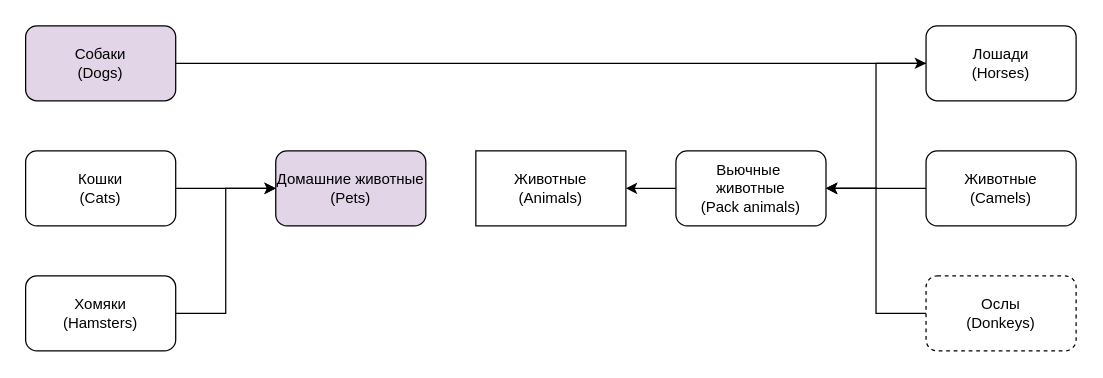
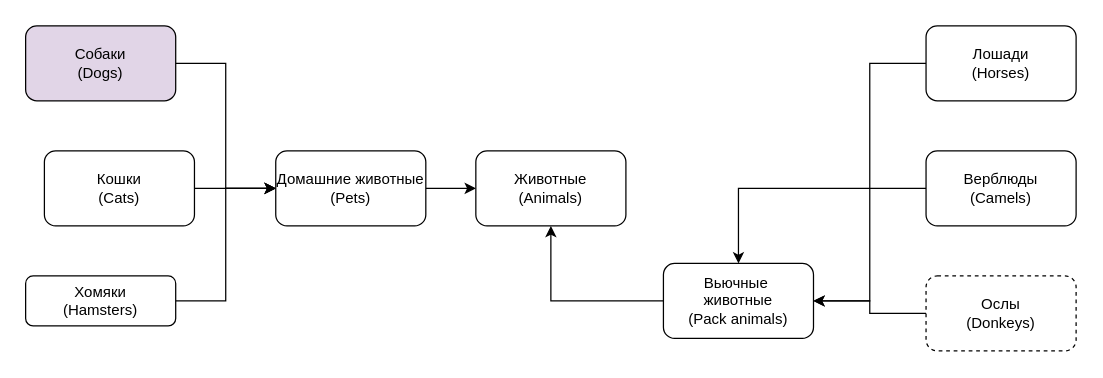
  <mxCell id="0" />
  <mxCell id="1" parent="0" />
- <mxCell id="2" value="" style="edgeStyle=orthogonalEdgeStyle;rounded=0;orthogonalLoop=1;jettySize=auto;html=1;" edge="1" parent="1" source="3" target="16"><mxGeometry relative="1" as="geometry" /></mxCell>
+ <mxCell id="2" value="" style="edgeStyle=orthogonalEdgeStyle;rounded=0;orthogonalLoop=1;jettySize=auto;html=1;entryX=0;entryY=0.5;entryDx=0;entryDy=0;" edge="1" parent="1" source="3" target="9"><mxGeometry relative="1" as="geometry" /></mxCell>
  <mxCell id="3" value="Собаки&lt;br&gt;(Dogs)" style="rounded=1;whiteSpace=wrap;html=1;fillColor=#e1d5e7;" vertex="1" parent="1"><mxGeometry x="20" y="20" width="120" height="60" as="geometry" /></mxCell>
  <mxCell id="4" style="edgeStyle=orthogonalEdgeStyle;rounded=0;orthogonalLoop=1;jettySize=auto;html=1;entryX=0;entryY=0.5;entryDx=0;entryDy=0;" edge="1" parent="1" source="5" target="9"><mxGeometry relative="1" as="geometry"><mxPoint x="190" y="140" as="targetPoint" /></mxGeometry></mxCell>
- <mxCell id="5" value="Кошки&lt;br&gt;(Cats)" style="rounded=1;whiteSpace=wrap;html=1;" vertex="1" parent="1"><mxGeometry x="20" y="120" width="120" height="60" as="geometry" /></mxCell>
+ <mxCell id="5" value="Кошки&lt;br&gt;(Cats)" style="rounded=1;whiteSpace=wrap;html=1;" vertex="1" parent="1"><mxGeometry x="35" y="120" width="120" height="60" as="geometry" /></mxCell>
  <mxCell id="6" style="edgeStyle=orthogonalEdgeStyle;rounded=0;orthogonalLoop=1;jettySize=auto;html=1;entryX=0;entryY=0.5;entryDx=0;entryDy=0;" edge="1" parent="1" source="7" target="9"><mxGeometry relative="1" as="geometry" /></mxCell>
- <mxCell id="7" value="Хомяки&lt;br&gt;(Hamsters)" style="rounded=1;whiteSpace=wrap;html=1;" vertex="1" parent="1"><mxGeometry x="20" y="220" width="120" height="60" as="geometry" /></mxCell>
- <mxCell id="9" value="Домашние животные&lt;br&gt;(Pets)" style="whiteSpace=wrap;html=1;rounded=1;fillColor=#e1d5e7;" vertex="1" parent="1"><mxGeometry x="220" y="120" width="120" height="60" as="geometry" /></mxCell>
- <mxCell id="10" value="Животные&lt;br&gt;(Animals)" style="whiteSpace=wrap;html=1;rounded=0;" vertex="1" parent="1"><mxGeometry x="380" y="120" width="120" height="60" as="geometry" /></mxCell>
+ <mxCell id="7" value="Хомяки&lt;br&gt;(Hamsters)" style="rounded=1;whiteSpace=wrap;html=1;" vertex="1" parent="1"><mxGeometry x="20" y="220" width="120" height="40" as="geometry" /></mxCell>
+ <mxCell id="8" value="" style="edgeStyle=orthogonalEdgeStyle;rounded=0;orthogonalLoop=1;jettySize=auto;html=1;" edge="1" parent="1" source="9" target="10"><mxGeometry relative="1" as="geometry" /></mxCell>
+ <mxCell id="9" value="Домашние животные&lt;br&gt;(Pets)" style="whiteSpace=wrap;html=1;rounded=1;" vertex="1" parent="1"><mxGeometry x="220" y="120" width="120" height="60" as="geometry" /></mxCell>
+ <mxCell id="10" value="Животные&lt;br&gt;(Animals)" style="whiteSpace=wrap;html=1;rounded=1;" vertex="1" parent="1"><mxGeometry x="380" y="120" width="120" height="60" as="geometry" /></mxCell>
  <mxCell id="11" value="" style="edgeStyle=orthogonalEdgeStyle;rounded=0;orthogonalLoop=1;jettySize=auto;html=1;" edge="1" parent="1" source="12" target="10"><mxGeometry relative="1" as="geometry" /></mxCell>
- <mxCell id="12" value="Вьючные&amp;nbsp;&lt;br&gt;животные&lt;br&gt;(Pack animals)" style="rounded=1;whiteSpace=wrap;html=1;" vertex="1" parent="1"><mxGeometry x="540" y="120" width="120" height="60" as="geometry" /></mxCell>
+ <mxCell id="12" value="Вьючные&amp;nbsp;&lt;br&gt;животные&lt;br&gt;(Pack animals)" style="rounded=1;whiteSpace=wrap;html=1;" vertex="1" parent="1"><mxGeometry x="530" y="210" width="120" height="60" as="geometry" /></mxCell>
  <mxCell id="13" value="" style="edgeStyle=orthogonalEdgeStyle;rounded=0;orthogonalLoop=1;jettySize=auto;html=1;" edge="1" parent="1" source="14" target="12"><mxGeometry relative="1" as="geometry" /></mxCell>
- <mxCell id="14" value="Животные&lt;br&gt;(Camels)" style="rounded=1;whiteSpace=wrap;html=1;" vertex="1" parent="1"><mxGeometry x="740" y="120" width="120" height="60" as="geometry" /></mxCell>
+ <mxCell id="14" value="Верблюды&lt;br&gt;(Camels)" style="rounded=1;whiteSpace=wrap;html=1;" vertex="1" parent="1"><mxGeometry x="740" y="120" width="120" height="60" as="geometry" /></mxCell>
  <mxCell id="15" style="edgeStyle=orthogonalEdgeStyle;rounded=0;orthogonalLoop=1;jettySize=auto;html=1;exitX=0;exitY=0.5;exitDx=0;exitDy=0;entryX=1;entryY=0.5;entryDx=0;entryDy=0;" edge="1" parent="1" source="16" target="12"><mxGeometry relative="1" as="geometry" /></mxCell>
  <mxCell id="16" value="Лошади&lt;br&gt;(Horses)" style="rounded=1;whiteSpace=wrap;html=1;" vertex="1" parent="1"><mxGeometry x="740" y="20" width="120" height="60" as="geometry" /></mxCell>
  <mxCell id="17" style="edgeStyle=orthogonalEdgeStyle;rounded=0;orthogonalLoop=1;jettySize=auto;html=1;exitX=0;exitY=0.5;exitDx=0;exitDy=0;entryX=1;entryY=0.5;entryDx=0;entryDy=0;" edge="1" parent="1" source="18" target="12"><mxGeometry relative="1" as="geometry" /></mxCell>
  <mxCell id="18" value="Ослы&lt;br&gt;(Donkeys)" style="rounded=1;whiteSpace=wrap;html=1;dashed=1;" vertex="1" parent="1"><mxGeometry x="740" y="220" width="120" height="60" as="geometry" /></mxCell>
